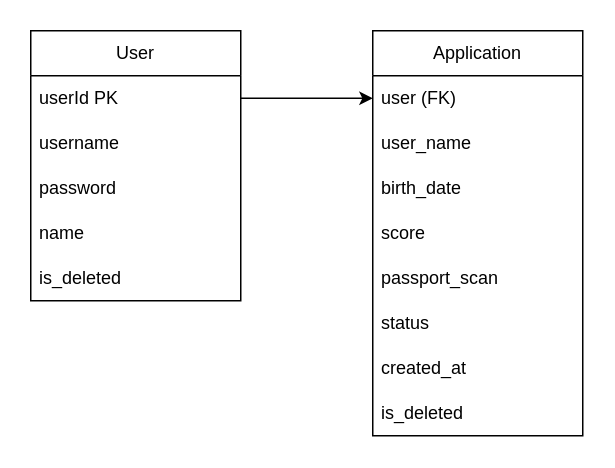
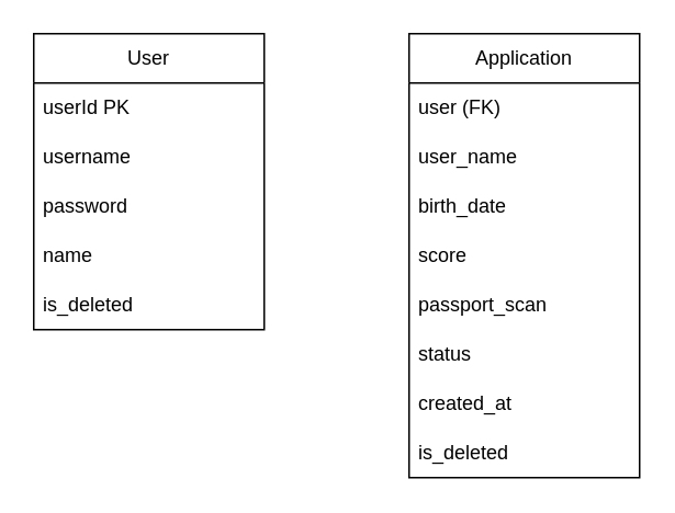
  <mxCell id="0" />
  <mxCell id="1" parent="0" />
  <mxCell id="2" value="User" style="swimlane;fontStyle=0;childLayout=stackLayout;horizontal=1;startSize=30;horizontalStack=0;resizeParent=1;resizeParentMax=0;resizeLast=0;collapsible=1;marginBottom=0;whiteSpace=wrap;html=1;" vertex="1" parent="1"><mxGeometry x="20" y="20" width="140" height="180" as="geometry" /></mxCell>
  <mxCell id="3" value="userId PK" style="text;strokeColor=none;fillColor=none;align=left;verticalAlign=middle;spacingLeft=4;spacingRight=4;overflow=hidden;points=[[0,0.5],[1,0.5]];portConstraint=eastwest;rotatable=0;whiteSpace=wrap;html=1;" vertex="1" parent="2"><mxGeometry y="30" width="140" height="30" as="geometry" /></mxCell>
  <mxCell id="4" value="username" style="text;strokeColor=none;fillColor=none;align=left;verticalAlign=middle;spacingLeft=4;spacingRight=4;overflow=hidden;points=[[0,0.5],[1,0.5]];portConstraint=eastwest;rotatable=0;whiteSpace=wrap;html=1;" vertex="1" parent="2"><mxGeometry y="60" width="140" height="30" as="geometry" /></mxCell>
  <mxCell id="5" value="password" style="text;strokeColor=none;fillColor=none;align=left;verticalAlign=middle;spacingLeft=4;spacingRight=4;overflow=hidden;points=[[0,0.5],[1,0.5]];portConstraint=eastwest;rotatable=0;whiteSpace=wrap;html=1;" vertex="1" parent="2"><mxGeometry y="90" width="140" height="30" as="geometry" /></mxCell>
  <mxCell id="6" value="name" style="text;strokeColor=none;fillColor=none;align=left;verticalAlign=middle;spacingLeft=4;spacingRight=4;overflow=hidden;points=[[0,0.5],[1,0.5]];portConstraint=eastwest;rotatable=0;whiteSpace=wrap;html=1;" vertex="1" parent="2"><mxGeometry y="120" width="140" height="30" as="geometry" /></mxCell>
  <mxCell id="7" value="is_deleted" style="text;strokeColor=none;fillColor=none;align=left;verticalAlign=middle;spacingLeft=4;spacingRight=4;overflow=hidden;points=[[0,0.5],[1,0.5]];portConstraint=eastwest;rotatable=0;whiteSpace=wrap;html=1;" vertex="1" parent="2"><mxGeometry y="150" width="140" height="30" as="geometry" /></mxCell>
  <mxCell id="8" value="Application" style="swimlane;fontStyle=0;childLayout=stackLayout;horizontal=1;startSize=30;horizontalStack=0;resizeParent=1;resizeParentMax=0;resizeLast=0;collapsible=1;marginBottom=0;whiteSpace=wrap;html=1;" vertex="1" parent="1"><mxGeometry x="248" y="20" width="140" height="270" as="geometry" /></mxCell>
  <mxCell id="9" value="user (FK)" style="text;strokeColor=none;fillColor=none;align=left;verticalAlign=middle;spacingLeft=4;spacingRight=4;overflow=hidden;points=[[0,0.5],[1,0.5]];portConstraint=eastwest;rotatable=0;whiteSpace=wrap;html=1;" vertex="1" parent="8"><mxGeometry y="30" width="140" height="30" as="geometry" /></mxCell>
  <mxCell id="10" value="user_name" style="text;strokeColor=none;fillColor=none;align=left;verticalAlign=middle;spacingLeft=4;spacingRight=4;overflow=hidden;points=[[0,0.5],[1,0.5]];portConstraint=eastwest;rotatable=0;whiteSpace=wrap;html=1;" vertex="1" parent="8"><mxGeometry y="60" width="140" height="30" as="geometry" /></mxCell>
  <mxCell id="11" value="birth_date" style="text;strokeColor=none;fillColor=none;align=left;verticalAlign=middle;spacingLeft=4;spacingRight=4;overflow=hidden;points=[[0,0.5],[1,0.5]];portConstraint=eastwest;rotatable=0;whiteSpace=wrap;html=1;" vertex="1" parent="8"><mxGeometry y="90" width="140" height="30" as="geometry" /></mxCell>
  <mxCell id="12" value="score" style="text;strokeColor=none;fillColor=none;align=left;verticalAlign=middle;spacingLeft=4;spacingRight=4;overflow=hidden;points=[[0,0.5],[1,0.5]];portConstraint=eastwest;rotatable=0;whiteSpace=wrap;html=1;" vertex="1" parent="8"><mxGeometry y="120" width="140" height="30" as="geometry" /></mxCell>
  <mxCell id="13" value="passport_scan" style="text;strokeColor=none;fillColor=none;align=left;verticalAlign=middle;spacingLeft=4;spacingRight=4;overflow=hidden;points=[[0,0.5],[1,0.5]];portConstraint=eastwest;rotatable=0;whiteSpace=wrap;html=1;" vertex="1" parent="8"><mxGeometry y="150" width="140" height="30" as="geometry" /></mxCell>
  <mxCell id="14" value="status" style="text;strokeColor=none;fillColor=none;align=left;verticalAlign=middle;spacingLeft=4;spacingRight=4;overflow=hidden;points=[[0,0.5],[1,0.5]];portConstraint=eastwest;rotatable=0;whiteSpace=wrap;html=1;" vertex="1" parent="8"><mxGeometry y="180" width="140" height="30" as="geometry" /></mxCell>
  <mxCell id="15" value="created_at" style="text;strokeColor=none;fillColor=none;align=left;verticalAlign=middle;spacingLeft=4;spacingRight=4;overflow=hidden;points=[[0,0.5],[1,0.5]];portConstraint=eastwest;rotatable=0;whiteSpace=wrap;html=1;" vertex="1" parent="8"><mxGeometry y="210" width="140" height="30" as="geometry" /></mxCell>
  <mxCell id="16" value="is_deleted" style="text;strokeColor=none;fillColor=none;align=left;verticalAlign=middle;spacingLeft=4;spacingRight=4;overflow=hidden;points=[[0,0.5],[1,0.5]];portConstraint=eastwest;rotatable=0;whiteSpace=wrap;html=1;" vertex="1" parent="8"><mxGeometry y="240" width="140" height="30" as="geometry" /></mxCell>
- <mxCell id="17" style="edgeStyle=orthogonalEdgeStyle;rounded=0;orthogonalLoop=1;jettySize=auto;html=1;" edge="1" parent="1" source="3" target="9"><mxGeometry relative="1" as="geometry" /></mxCell>
